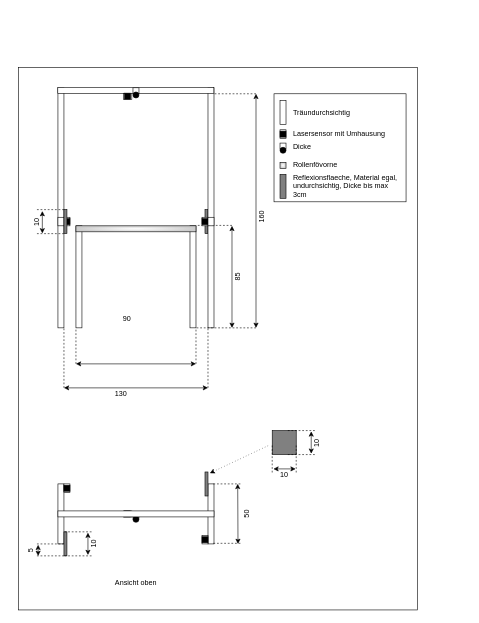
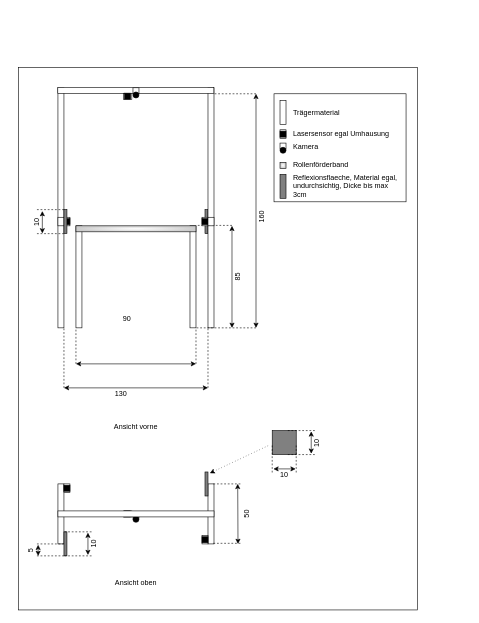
  <mxCell id="0" />
  <mxCell id="1" parent="0" />
  <mxCell id="2" value="" style="rounded=0;whiteSpace=wrap;html=1;fillColor=default;gradientColor=none;gradientDirection=radial;" parent="1" vertex="1"><mxGeometry x="30" y="112" width="665" height="903.75" as="geometry" /></mxCell>
  <mxCell id="3" value="" style="rounded=0;whiteSpace=wrap;html=1;fillColor=#808080;" vertex="1" parent="1"><mxGeometry x="341" y="348.75" width="5" height="40" as="geometry" /></mxCell>
  <mxCell id="4" value="" style="rounded=0;whiteSpace=wrap;html=1;fillColor=#FFFFFF;" parent="1" vertex="1"><mxGeometry x="456" y="155.75" width="220" height="180" as="geometry" /></mxCell>
  <mxCell id="5" value="" style="rounded=0;whiteSpace=wrap;html=1;" parent="1" vertex="1"><mxGeometry x="96" y="145.75" width="10" height="400" as="geometry" /></mxCell>
  <mxCell id="6" value="" style="rounded=0;whiteSpace=wrap;html=1;" parent="1" vertex="1"><mxGeometry x="346" y="145.75" width="10" height="400" as="geometry" /></mxCell>
  <mxCell id="7" value="" style="rounded=0;whiteSpace=wrap;html=1;rotation=90;" parent="1" vertex="1"><mxGeometry x="220.75" y="20" width="10" height="260" as="geometry" /></mxCell>
  <mxCell id="8" value="" style="rounded=0;whiteSpace=wrap;html=1;" parent="1" vertex="1"><mxGeometry x="126" y="375.75" width="10" height="170" as="geometry" /></mxCell>
  <mxCell id="9" value="" style="rounded=0;whiteSpace=wrap;html=1;" parent="1" vertex="1"><mxGeometry x="316" y="375.75" width="10" height="170" as="geometry" /></mxCell>
  <mxCell id="10" value="" style="rounded=0;whiteSpace=wrap;html=1;gradientColor=#CCCCCC;gradientDirection=radial;fillColor=default;" parent="1" vertex="1"><mxGeometry x="126" y="375.75" width="200" height="10" as="geometry" /></mxCell>
  <mxCell id="11" value="" style="endArrow=none;dashed=1;html=1;rounded=0;entryX=0;entryY=1;entryDx=0;entryDy=0;" parent="1" target="8" edge="1"><mxGeometry width="50" height="50" relative="1" as="geometry"><mxPoint x="126" y="605.75" as="sourcePoint" /><mxPoint x="176" y="585.75" as="targetPoint" /></mxGeometry></mxCell>
  <mxCell id="12" value="" style="endArrow=none;dashed=1;html=1;rounded=0;entryX=0;entryY=1;entryDx=0;entryDy=0;" parent="1" edge="1"><mxGeometry width="50" height="50" relative="1" as="geometry"><mxPoint x="326" y="605.75" as="sourcePoint" /><mxPoint x="326" y="545.75" as="targetPoint" /></mxGeometry></mxCell>
  <mxCell id="13" value="" style="endArrow=classic;startArrow=classic;html=1;rounded=0;" parent="1" edge="1"><mxGeometry width="50" height="50" relative="1" as="geometry"><mxPoint x="126" y="605.75" as="sourcePoint" /><mxPoint x="326" y="605.75" as="targetPoint" /></mxGeometry></mxCell>
  <mxCell id="14" value="" style="endArrow=none;dashed=1;html=1;rounded=0;entryX=1;entryY=1;entryDx=0;entryDy=0;" parent="1" target="9" edge="1"><mxGeometry width="50" height="50" relative="1" as="geometry"><mxPoint x="426" y="545.75" as="sourcePoint" /><mxPoint x="286" y="385.75" as="targetPoint" /></mxGeometry></mxCell>
  <mxCell id="15" value="" style="endArrow=none;dashed=1;html=1;rounded=0;entryX=1;entryY=1;entryDx=0;entryDy=0;" parent="1" edge="1"><mxGeometry width="50" height="50" relative="1" as="geometry"><mxPoint x="386" y="375.06" as="sourcePoint" /><mxPoint x="326" y="375.06" as="targetPoint" /></mxGeometry></mxCell>
  <mxCell id="16" value="" style="endArrow=none;dashed=1;html=1;rounded=0;" parent="1" edge="1"><mxGeometry width="50" height="50" relative="1" as="geometry"><mxPoint x="426" y="155.75" as="sourcePoint" /><mxPoint x="356" y="155.75" as="targetPoint" /></mxGeometry></mxCell>
  <mxCell id="17" value="" style="endArrow=none;dashed=1;html=1;rounded=0;entryX=0;entryY=1;entryDx=0;entryDy=0;" parent="1" edge="1"><mxGeometry width="50" height="50" relative="1" as="geometry"><mxPoint x="106" y="645.75" as="sourcePoint" /><mxPoint x="106" y="545.75" as="targetPoint" /></mxGeometry></mxCell>
  <mxCell id="18" value="" style="endArrow=none;dashed=1;html=1;rounded=0;entryX=0;entryY=1;entryDx=0;entryDy=0;" parent="1" edge="1"><mxGeometry width="50" height="50" relative="1" as="geometry"><mxPoint x="346" y="645.75" as="sourcePoint" /><mxPoint x="346" y="545.75" as="targetPoint" /></mxGeometry></mxCell>
  <mxCell id="19" value="" style="endArrow=classic;startArrow=classic;html=1;rounded=0;" parent="1" edge="1"><mxGeometry width="50" height="50" relative="1" as="geometry"><mxPoint x="106" y="645.75" as="sourcePoint" /><mxPoint x="346" y="645.75" as="targetPoint" /></mxGeometry></mxCell>
  <mxCell id="20" value="" style="endArrow=classic;startArrow=classic;html=1;rounded=0;" parent="1" edge="1"><mxGeometry width="50" height="50" relative="1" as="geometry"><mxPoint x="386" y="545.75" as="sourcePoint" /><mxPoint x="386" y="375.75" as="targetPoint" /></mxGeometry></mxCell>
  <mxCell id="21" value="" style="endArrow=classic;startArrow=classic;html=1;rounded=0;" parent="1" edge="1"><mxGeometry width="50" height="50" relative="1" as="geometry"><mxPoint x="426" y="545.75" as="sourcePoint" /><mxPoint x="426" y="155.75" as="targetPoint" /></mxGeometry></mxCell>
  <mxCell id="22" value="160" style="text;html=1;strokeColor=none;fillColor=none;align=center;verticalAlign=middle;whiteSpace=wrap;rounded=0;rotation=-90;" parent="1" vertex="1"><mxGeometry x="406" y="345.75" width="60" height="30" as="geometry" /></mxCell>
  <mxCell id="23" value="&lt;div&gt;85&lt;/div&gt;" style="text;html=1;strokeColor=none;fillColor=none;align=center;verticalAlign=middle;whiteSpace=wrap;rounded=0;rotation=-90;" parent="1" vertex="1"><mxGeometry x="366" y="445.75" width="60" height="30" as="geometry" /></mxCell>
  <mxCell id="24" value="90" style="text;html=1;strokeColor=none;fillColor=none;align=center;verticalAlign=middle;whiteSpace=wrap;rounded=0;" parent="1" vertex="1"><mxGeometry x="181" y="514.75" width="60" height="30" as="geometry" /></mxCell>
  <mxCell id="25" value="130" style="text;html=1;strokeColor=none;fillColor=none;align=center;verticalAlign=middle;whiteSpace=wrap;rounded=0;" parent="1" vertex="1"><mxGeometry x="171" y="639.75" width="60" height="30" as="geometry" /></mxCell>
  <mxCell id="26" value="" style="rounded=0;whiteSpace=wrap;html=1;" parent="1" vertex="1"><mxGeometry x="336" y="361.5" width="10" height="14.25" as="geometry" /></mxCell>
  <mxCell id="27" value="" style="rounded=0;whiteSpace=wrap;html=1;fillColor=#000000;" parent="1" vertex="1"><mxGeometry x="336" y="363.75" width="10" height="10" as="geometry" /></mxCell>
  <mxCell id="28" value="" style="group" parent="1" vertex="1" connectable="0"><mxGeometry x="106" y="361.5" width="10" height="14.25" as="geometry" /></mxCell>
  <mxCell id="29" value="" style="rounded=0;whiteSpace=wrap;html=1;" parent="28" vertex="1"><mxGeometry width="10" height="14.25" as="geometry" /></mxCell>
  <mxCell id="30" value="" style="rounded=0;whiteSpace=wrap;html=1;fillColor=#000000;" parent="28" vertex="1"><mxGeometry y="2.25" width="10" height="10" as="geometry" /></mxCell>
  <mxCell id="31" value="" style="group;rotation=90;" parent="1" vertex="1" connectable="0"><mxGeometry x="207" y="152.75" width="10" height="14.25" as="geometry" /></mxCell>
  <mxCell id="32" value="" style="rounded=0;whiteSpace=wrap;html=1;rotation=90;" parent="31" vertex="1"><mxGeometry width="10" height="14.25" as="geometry" /></mxCell>
  <mxCell id="33" value="" style="rounded=0;whiteSpace=wrap;html=1;fillColor=#000000;rotation=90;" parent="31" vertex="1"><mxGeometry y="2" width="10" height="10" as="geometry" /></mxCell>
  <mxCell id="34" value="" style="rounded=0;whiteSpace=wrap;html=1;fillColor=#FFFFFF;" parent="1" vertex="1"><mxGeometry x="221" y="145.75" width="10" height="10" as="geometry" /></mxCell>
  <mxCell id="35" value="" style="ellipse;whiteSpace=wrap;html=1;aspect=fixed;fillColor=#000000;" parent="1" vertex="1"><mxGeometry x="221" y="152.75" width="10" height="10" as="geometry" /></mxCell>
  <mxCell id="36" value="" style="rounded=0;whiteSpace=wrap;html=1;fillColor=#FFFFFF;" parent="1" vertex="1"><mxGeometry x="466" y="167" width="10" height="40" as="geometry" /></mxCell>
- <mxCell id="37" value="Tr&lt;span&gt;&lt;span data-dobid=&quot;hdw&quot;&gt;ä&lt;/span&gt;&lt;/span&gt;undurchsichtig" style="text;html=1;strokeColor=none;fillColor=none;align=left;verticalAlign=middle;whiteSpace=wrap;rounded=0;" parent="1" vertex="1"><mxGeometry x="486" y="172" width="290" height="30" as="geometry" /></mxCell>
+ <mxCell id="37" value="Tr&lt;span&gt;&lt;span data-dobid=&quot;hdw&quot;&gt;ä&lt;/span&gt;&lt;/span&gt;germaterial" style="text;html=1;strokeColor=none;fillColor=none;align=left;verticalAlign=middle;whiteSpace=wrap;rounded=0;" parent="1" vertex="1"><mxGeometry x="486" y="172" width="290" height="30" as="geometry" /></mxCell>
  <mxCell id="38" value="" style="group" parent="1" vertex="1" connectable="0"><mxGeometry x="466" y="215.75" width="10" height="14.25" as="geometry" /></mxCell>
  <mxCell id="39" value="" style="rounded=0;whiteSpace=wrap;html=1;" parent="38" vertex="1"><mxGeometry width="10" height="14.25" as="geometry" /></mxCell>
  <mxCell id="40" value="" style="rounded=0;whiteSpace=wrap;html=1;fillColor=#000000;" parent="38" vertex="1"><mxGeometry y="2.25" width="10" height="10" as="geometry" /></mxCell>
- <mxCell id="41" value="Lasersensor mit Umhausung" style="text;html=1;strokeColor=none;fillColor=none;align=left;verticalAlign=middle;whiteSpace=wrap;rounded=0;" parent="1" vertex="1"><mxGeometry x="486" y="207.88" width="290" height="30" as="geometry" /></mxCell>
+ <mxCell id="41" value="Lasersensor egal Umhausung" style="text;html=1;strokeColor=none;fillColor=none;align=left;verticalAlign=middle;whiteSpace=wrap;rounded=0;" parent="1" vertex="1"><mxGeometry x="486" y="207.88" width="290" height="30" as="geometry" /></mxCell>
  <mxCell id="42" value="" style="rounded=0;whiteSpace=wrap;html=1;fillColor=#FFFFFF;" parent="1" vertex="1"><mxGeometry x="466" y="237.88" width="10" height="10" as="geometry" /></mxCell>
  <mxCell id="43" value="" style="ellipse;whiteSpace=wrap;html=1;aspect=fixed;fillColor=#000000;" parent="1" vertex="1"><mxGeometry x="466" y="244.88" width="10" height="10" as="geometry" /></mxCell>
- <mxCell id="44" value="Dicke" style="text;html=1;strokeColor=none;fillColor=none;align=left;verticalAlign=middle;whiteSpace=wrap;rounded=0;" parent="1" vertex="1"><mxGeometry x="486" y="230" width="290" height="30" as="geometry" /></mxCell>
+ <mxCell id="44" value="Kamera" style="text;html=1;strokeColor=none;fillColor=none;align=left;verticalAlign=middle;whiteSpace=wrap;rounded=0;" parent="1" vertex="1"><mxGeometry x="486" y="230" width="290" height="30" as="geometry" /></mxCell>
  <mxCell id="45" value="" style="rounded=0;whiteSpace=wrap;html=1;gradientColor=#CCCCCC;gradientDirection=radial;fillColor=default;" parent="1" vertex="1"><mxGeometry x="466" y="270" width="10" height="10" as="geometry" /></mxCell>
- <mxCell id="46" value="Rollenf&lt;span&gt;&lt;span data-dobid=&quot;hdw&quot;&gt;ö&lt;/span&gt;&lt;/span&gt;vorne" style="text;html=1;strokeColor=none;fillColor=none;align=left;verticalAlign=middle;whiteSpace=wrap;rounded=0;" parent="1" vertex="1"><mxGeometry x="486" y="260" width="290" height="30" as="geometry" /></mxCell>
+ <mxCell id="46" value="Rollenf&lt;span&gt;&lt;span data-dobid=&quot;hdw&quot;&gt;ö&lt;/span&gt;&lt;/span&gt;rderband" style="text;html=1;strokeColor=none;fillColor=none;align=left;verticalAlign=middle;whiteSpace=wrap;rounded=0;" parent="1" vertex="1"><mxGeometry x="486" y="260" width="290" height="30" as="geometry" /></mxCell>
  <mxCell id="47" value="" style="rounded=0;whiteSpace=wrap;html=1;" vertex="1" parent="1"><mxGeometry x="346" y="805.75" width="10" height="100" as="geometry" /></mxCell>
  <mxCell id="48" value="" style="rounded=0;whiteSpace=wrap;html=1;" vertex="1" parent="1"><mxGeometry x="96" y="805.75" width="10" height="100" as="geometry" /></mxCell>
  <mxCell id="49" value="" style="group" vertex="1" connectable="0" parent="1"><mxGeometry x="106" y="805.75" width="10" height="14.25" as="geometry" /></mxCell>
  <mxCell id="50" value="" style="rounded=0;whiteSpace=wrap;html=1;" vertex="1" parent="49"><mxGeometry width="10" height="14.25" as="geometry" /></mxCell>
  <mxCell id="51" value="" style="rounded=0;whiteSpace=wrap;html=1;fillColor=#000000;" vertex="1" parent="49"><mxGeometry y="2.25" width="10" height="10" as="geometry" /></mxCell>
  <mxCell id="52" value="" style="group" vertex="1" connectable="0" parent="1"><mxGeometry x="336" y="891.5" width="10" height="14.25" as="geometry" /></mxCell>
  <mxCell id="53" value="" style="rounded=0;whiteSpace=wrap;html=1;" vertex="1" parent="52"><mxGeometry width="10" height="14.25" as="geometry" /></mxCell>
  <mxCell id="54" value="" style="rounded=0;whiteSpace=wrap;html=1;fillColor=#000000;" vertex="1" parent="52"><mxGeometry y="2.25" width="10" height="10" as="geometry" /></mxCell>
  <mxCell id="55" value="" style="endArrow=classic;startArrow=classic;html=1;rounded=0;" edge="1" parent="1"><mxGeometry width="50" height="50" relative="1" as="geometry"><mxPoint x="396" y="905.75" as="sourcePoint" /><mxPoint x="395.5" y="805.75" as="targetPoint" /></mxGeometry></mxCell>
  <mxCell id="56" value="" style="endArrow=none;dashed=1;html=1;rounded=0;entryX=1;entryY=1;entryDx=0;entryDy=0;" edge="1" parent="1"><mxGeometry width="50" height="50" relative="1" as="geometry"><mxPoint x="400" y="805.75" as="sourcePoint" /><mxPoint x="354" y="805.75" as="targetPoint" /></mxGeometry></mxCell>
  <mxCell id="57" value="" style="endArrow=none;dashed=1;html=1;rounded=0;entryX=1;entryY=1;entryDx=0;entryDy=0;" edge="1" parent="1"><mxGeometry width="50" height="50" relative="1" as="geometry"><mxPoint x="400" y="904.75" as="sourcePoint" /><mxPoint x="354" y="904.75" as="targetPoint" /></mxGeometry></mxCell>
  <mxCell id="58" value="50" style="text;html=1;strokeColor=none;fillColor=none;align=center;verticalAlign=middle;whiteSpace=wrap;rounded=0;rotation=-90;" vertex="1" parent="1"><mxGeometry x="380" y="840.75" width="60" height="30" as="geometry" /></mxCell>
  <mxCell id="59" value="" style="rounded=0;whiteSpace=wrap;html=1;fillColor=#808080;" vertex="1" parent="1"><mxGeometry x="341" y="785.88" width="5" height="40" as="geometry" /></mxCell>
  <mxCell id="60" value="" style="rounded=0;whiteSpace=wrap;html=1;fillColor=#808080;" vertex="1" parent="1"><mxGeometry x="106" y="885.62" width="5" height="40" as="geometry" /></mxCell>
  <mxCell id="61" value="" style="endArrow=classic;startArrow=classic;html=1;rounded=0;" edge="1" parent="1"><mxGeometry width="50" height="50" relative="1" as="geometry"><mxPoint x="146" y="924.18" as="sourcePoint" /><mxPoint x="146" y="887.05" as="targetPoint" /></mxGeometry></mxCell>
  <mxCell id="62" value="" style="endArrow=none;dashed=1;html=1;rounded=0;entryX=1;entryY=1;entryDx=0;entryDy=0;" edge="1" parent="1"><mxGeometry width="50" height="50" relative="1" as="geometry"><mxPoint x="152" y="885.62" as="sourcePoint" /><mxPoint x="106" y="885.62" as="targetPoint" /></mxGeometry></mxCell>
  <mxCell id="63" value="" style="endArrow=none;dashed=1;html=1;rounded=0;entryX=1;entryY=1;entryDx=0;entryDy=0;" edge="1" parent="1"><mxGeometry width="50" height="50" relative="1" as="geometry"><mxPoint x="152" y="925.62" as="sourcePoint" /><mxPoint x="106" y="925.62" as="targetPoint" /></mxGeometry></mxCell>
  <mxCell id="64" value="10" style="text;html=1;strokeColor=none;fillColor=none;align=center;verticalAlign=middle;whiteSpace=wrap;rounded=0;rotation=-90;" vertex="1" parent="1"><mxGeometry x="126" y="890.62" width="60" height="30" as="geometry" /></mxCell>
  <mxCell id="65" value="" style="rounded=0;whiteSpace=wrap;html=1;" vertex="1" parent="1"><mxGeometry x="96" y="361.5" width="10" height="14.25" as="geometry" /></mxCell>
  <mxCell id="66" value="" style="rounded=0;whiteSpace=wrap;html=1;" vertex="1" parent="1"><mxGeometry x="346" y="361.5" width="10" height="14.25" as="geometry" /></mxCell>
  <mxCell id="67" value="" style="rounded=0;whiteSpace=wrap;html=1;fillColor=#808080;" vertex="1" parent="1"><mxGeometry x="106" y="348.63" width="5" height="40" as="geometry" /></mxCell>
  <mxCell id="68" value="" style="endArrow=classic;startArrow=classic;html=1;rounded=0;" edge="1" parent="1"><mxGeometry width="50" height="50" relative="1" as="geometry"><mxPoint x="70" y="388.32" as="sourcePoint" /><mxPoint x="70" y="351.19" as="targetPoint" /></mxGeometry></mxCell>
  <mxCell id="69" value="" style="endArrow=none;dashed=1;html=1;rounded=0;entryX=1;entryY=1;entryDx=0;entryDy=0;" edge="1" parent="1"><mxGeometry width="50" height="50" relative="1" as="geometry"><mxPoint x="106" y="348.75" as="sourcePoint" /><mxPoint x="60" y="348.75" as="targetPoint" /></mxGeometry></mxCell>
  <mxCell id="70" value="" style="endArrow=none;dashed=1;html=1;rounded=0;entryX=1;entryY=1;entryDx=0;entryDy=0;" edge="1" parent="1"><mxGeometry width="50" height="50" relative="1" as="geometry"><mxPoint x="106" y="388.75" as="sourcePoint" /><mxPoint x="60" y="388.75" as="targetPoint" /></mxGeometry></mxCell>
  <mxCell id="71" value="10" style="text;html=1;strokeColor=none;fillColor=none;align=center;verticalAlign=middle;whiteSpace=wrap;rounded=0;rotation=-90;" vertex="1" parent="1"><mxGeometry x="30" y="354.75" width="60" height="30" as="geometry" /></mxCell>
+ <mxCell id="72" value="Ansicht vorne" style="text;html=1;strokeColor=none;fillColor=none;align=center;verticalAlign=middle;whiteSpace=wrap;rounded=0;" vertex="1" parent="1"><mxGeometry x="96" y="695.75" width="260" height="30" as="geometry" /></mxCell>
  <mxCell id="73" value="Ansicht oben" style="text;html=1;strokeColor=none;fillColor=none;align=center;verticalAlign=middle;whiteSpace=wrap;rounded=0;" vertex="1" parent="1"><mxGeometry x="106" y="955.75" width="240" height="30" as="geometry" /></mxCell>
  <mxCell id="74" value="" style="group;rotation=90;" vertex="1" connectable="0" parent="1"><mxGeometry x="207" y="859.75" width="10" height="14.25" as="geometry" /></mxCell>
  <mxCell id="75" value="" style="rounded=0;whiteSpace=wrap;html=1;rotation=90;" vertex="1" parent="74"><mxGeometry y="-11" width="10" height="14.25" as="geometry" /></mxCell>
  <mxCell id="76" value="" style="rounded=0;whiteSpace=wrap;html=1;fillColor=#000000;rotation=90;" vertex="1" parent="74"><mxGeometry y="-9" width="10" height="10" as="geometry" /></mxCell>
  <mxCell id="77" value="" style="rounded=0;whiteSpace=wrap;html=1;fillColor=#FFFFFF;" vertex="1" parent="1"><mxGeometry x="221" y="852.75" width="10" height="10" as="geometry" /></mxCell>
  <mxCell id="78" value="" style="ellipse;whiteSpace=wrap;html=1;aspect=fixed;fillColor=#000000;" vertex="1" parent="1"><mxGeometry x="221" y="859.75" width="10" height="10" as="geometry" /></mxCell>
  <mxCell id="79" value="" style="rounded=0;whiteSpace=wrap;html=1;rotation=90;" vertex="1" parent="1"><mxGeometry x="221" y="725.75" width="10" height="260" as="geometry" /></mxCell>
  <mxCell id="80" value="" style="rounded=0;whiteSpace=wrap;html=1;fillColor=#808080;" vertex="1" parent="1"><mxGeometry x="453" y="716.88" width="40" height="40" as="geometry" /></mxCell>
  <mxCell id="81" value="" style="endArrow=classic;startArrow=classic;html=1;rounded=0;" edge="1" parent="1"><mxGeometry width="50" height="50" relative="1" as="geometry"><mxPoint x="518" y="755.44" as="sourcePoint" /><mxPoint x="518" y="718.31" as="targetPoint" /></mxGeometry></mxCell>
  <mxCell id="82" value="" style="endArrow=none;dashed=1;html=1;rounded=0;entryX=1;entryY=1;entryDx=0;entryDy=0;" edge="1" parent="1"><mxGeometry width="50" height="50" relative="1" as="geometry"><mxPoint x="524" y="716.88" as="sourcePoint" /><mxPoint x="478" y="716.88" as="targetPoint" /></mxGeometry></mxCell>
  <mxCell id="83" value="" style="endArrow=none;dashed=1;html=1;rounded=0;entryX=1;entryY=1;entryDx=0;entryDy=0;" edge="1" parent="1"><mxGeometry width="50" height="50" relative="1" as="geometry"><mxPoint x="524" y="756.88" as="sourcePoint" /><mxPoint x="478" y="756.88" as="targetPoint" /></mxGeometry></mxCell>
  <mxCell id="84" value="10" style="text;html=1;strokeColor=none;fillColor=none;align=center;verticalAlign=middle;whiteSpace=wrap;rounded=0;rotation=-90;" vertex="1" parent="1"><mxGeometry x="498" y="722.88" width="60" height="30" as="geometry" /></mxCell>
  <mxCell id="85" value="" style="group;direction=west;rotation=90;" vertex="1" connectable="0" parent="1"><mxGeometry x="440" y="742.75" width="65" height="60" as="geometry" /></mxCell>
  <mxCell id="86" value="" style="endArrow=classic;startArrow=classic;html=1;rounded=0;" edge="1" parent="85"><mxGeometry width="50" height="50" relative="1" as="geometry"><mxPoint x="15" y="38" as="sourcePoint" /><mxPoint x="52" y="38" as="targetPoint" /></mxGeometry></mxCell>
  <mxCell id="87" value="" style="endArrow=none;dashed=1;html=1;rounded=0;entryX=1;entryY=1;entryDx=0;entryDy=0;" edge="1" parent="85"><mxGeometry width="50" height="50" relative="1" as="geometry"><mxPoint x="53" y="44" as="sourcePoint" /><mxPoint x="53" y="-2" as="targetPoint" /></mxGeometry></mxCell>
  <mxCell id="88" value="" style="endArrow=none;dashed=1;html=1;rounded=0;entryX=1;entryY=1;entryDx=0;entryDy=0;" edge="1" parent="85"><mxGeometry width="50" height="50" relative="1" as="geometry"><mxPoint x="13" y="44" as="sourcePoint" /><mxPoint x="13" y="-2" as="targetPoint" /></mxGeometry></mxCell>
  <mxCell id="89" value="10" style="text;html=1;strokeColor=none;fillColor=none;align=center;verticalAlign=middle;whiteSpace=wrap;rounded=0;rotation=0;direction=west;" vertex="1" parent="85"><mxGeometry x="3" y="33" width="60" height="30" as="geometry" /></mxCell>
  <mxCell id="90" value="" style="rounded=0;whiteSpace=wrap;html=1;fillColor=#808080;" vertex="1" parent="1"><mxGeometry x="466" y="290" width="10" height="40" as="geometry" /></mxCell>
  <mxCell id="91" value="&lt;div&gt;Reflexionsflaeche, Material egal,&lt;/div&gt;&lt;div&gt;undurchsichtig, Dicke bis max &lt;br&gt;&lt;/div&gt;&lt;div&gt;3cm&lt;br&gt;&lt;/div&gt;" style="text;html=1;strokeColor=none;fillColor=none;align=left;verticalAlign=middle;whiteSpace=wrap;rounded=0;" vertex="1" parent="1"><mxGeometry x="486" y="290" width="290" height="40.75" as="geometry" /></mxCell>
  <mxCell id="92" value="" style="endArrow=none;startArrow=classic;html=1;rounded=0;exitX=1;exitY=0;exitDx=0;exitDy=0;endFill=0;dashed=1;dashPattern=1 4;" edge="1" parent="1"><mxGeometry width="50" height="50" relative="1" as="geometry"><mxPoint x="349" y="787.88" as="sourcePoint" /><mxPoint x="449" y="740.75" as="targetPoint" /></mxGeometry></mxCell>
  <mxCell id="93" value="" style="endArrow=classic;startArrow=classic;html=1;rounded=0;" edge="1" parent="1"><mxGeometry width="50" height="50" relative="1" as="geometry"><mxPoint x="63" y="925.75" as="sourcePoint" /><mxPoint x="63" y="907.18" as="targetPoint" /></mxGeometry></mxCell>
  <mxCell id="94" value="" style="endArrow=none;dashed=1;html=1;rounded=0;entryX=1;entryY=1;entryDx=0;entryDy=0;" edge="1" parent="1"><mxGeometry width="50" height="50" relative="1" as="geometry"><mxPoint x="106" y="905.75" as="sourcePoint" /><mxPoint x="60" y="905.75" as="targetPoint" /></mxGeometry></mxCell>
  <mxCell id="95" value="" style="endArrow=none;dashed=1;html=1;rounded=0;entryX=1;entryY=1;entryDx=0;entryDy=0;" edge="1" parent="1"><mxGeometry width="50" height="50" relative="1" as="geometry"><mxPoint x="106" y="925.62" as="sourcePoint" /><mxPoint x="60" y="925.62" as="targetPoint" /></mxGeometry></mxCell>
  <mxCell id="96" value="5" style="text;html=1;strokeColor=none;fillColor=none;align=center;verticalAlign=middle;whiteSpace=wrap;rounded=0;rotation=-90;" vertex="1" parent="1"><mxGeometry x="20" y="901.75" width="60" height="30" as="geometry" /></mxCell>
